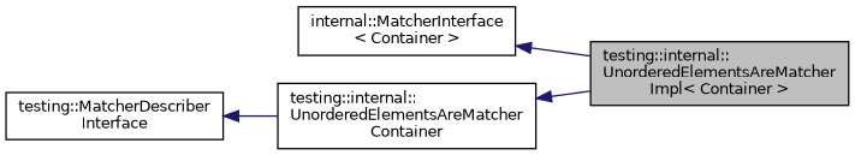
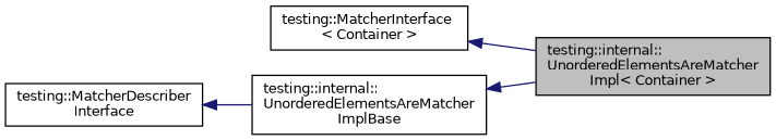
  digraph {
    rankdir=LR
    node [color=black fillcolor=white fontname=Helvetica fontsize=10 shape=record style=filled]
    edge [color=midnightblue dir=back fontname=Helvetica fontsize=10 labelfontname=Helvetica labelfontsize=10 style=solid]
    n1 [fillcolor=grey75 fontcolor=black height=0.2 label="testing::internal::\lUnorderedElementsAreMatcher\lImpl\< Container \>" width=0.4]
-   n2 [height=0.2 label="internal::MatcherInterface\l\< Container \>" width=0.4]
+   n2 [height=0.2 label="testing::MatcherInterface\l\< Container \>" width=0.4]
    n3 [height=0.2 label="testing::MatcherDescriber\lInterface" width=0.4]
-   n4 [height=0.2 label="testing::internal::\lUnorderedElementsAreMatcher\lContainer" width=0.4]
+   n4 [height=0.2 label="testing::internal::\lUnorderedElementsAreMatcher\lImplBase" width=0.4]
    n2 -> n1
    n3 -> n4
    n4 -> n1
  }
